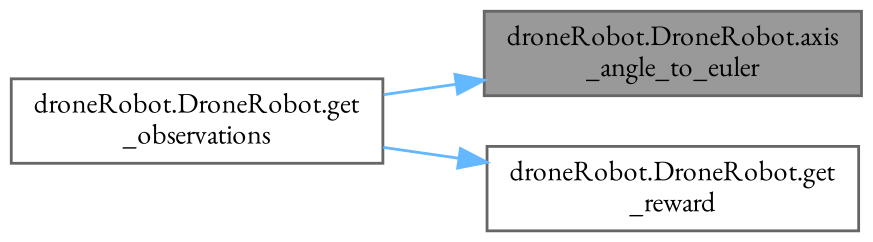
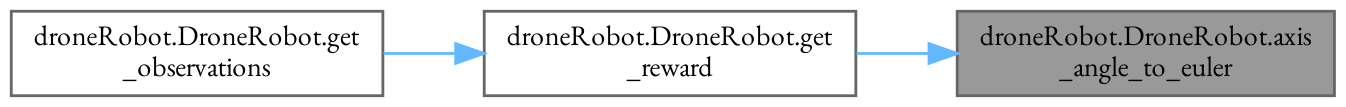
  digraph {
    fontname="EB Garamond"
    rankdir=RL
    node [color=grey40 fillcolor=white fontname="EB Garamond" fontsize=10 shape=box style=filled]
    edge [color=steelblue1 dir=back fontname="EB Garamond" fontsize=10 labelfontname=Helvetica labelfontsize=10 style=solid]
    n1 [color=gray40 fillcolor=grey60 fontcolor=black height=0.2 label="droneRobot.DroneRobot.axis\l_angle_to_euler" width=0.4]
    n2 [height=0.2 label="droneRobot.DroneRobot.get\l_observations" width=0.4]
    n3 [height=0.2 label="droneRobot.DroneRobot.get\l_reward" width=0.4]
-   n1 -> n2
+   n1 -> n3
    n3 -> n2
  }
